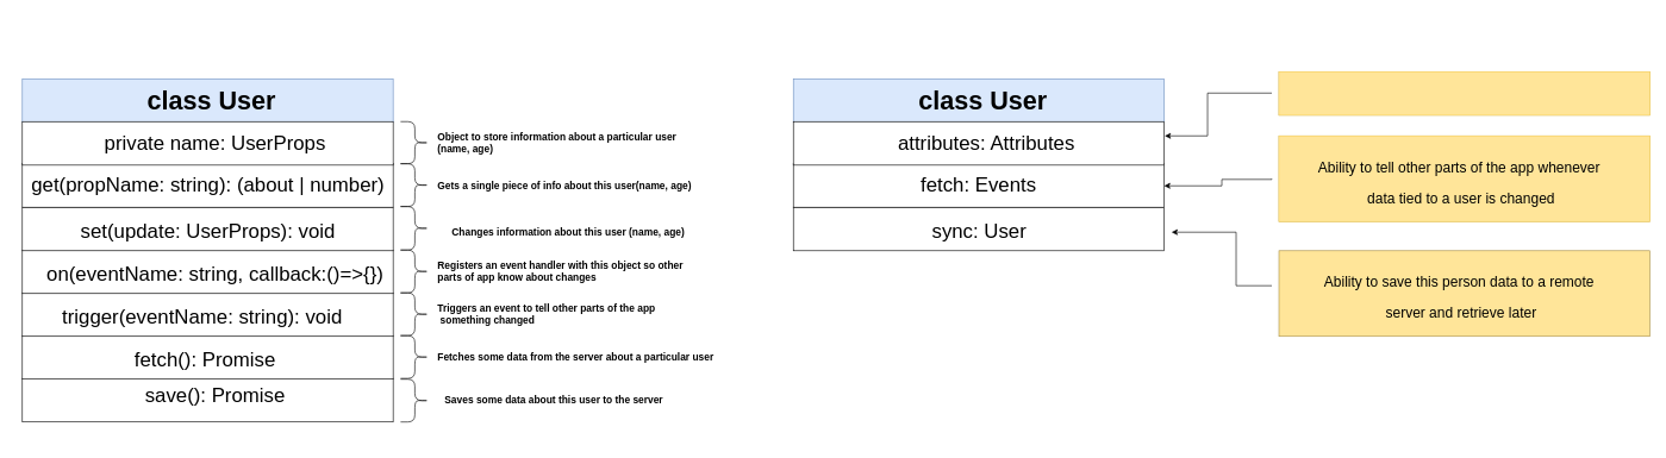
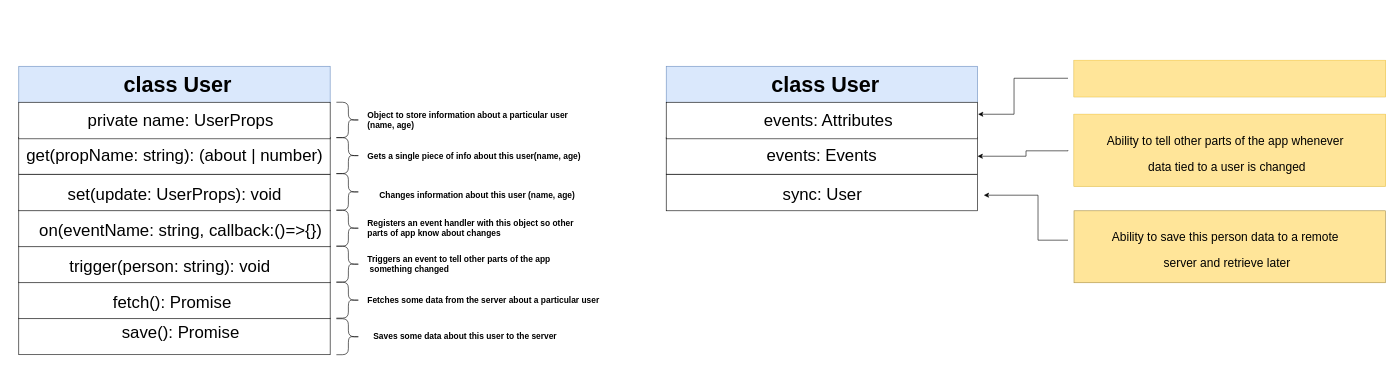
  <mxCell id="0" />
  <mxCell id="1" parent="0" />
  <mxCell id="2" value="&lt;b style=&quot;font-size: 14px;&quot;&gt;Gets a single piece of info about this user(name, age)&lt;/b&gt;" style="text;html=1;resizable=0;autosize=1;align=left;verticalAlign=middle;points=[];fillColor=none;strokeColor=none;rounded=0;labelBackgroundColor=none;fontFamily=Helvetica;fontSize=14;" parent="1" vertex="1"><mxGeometry x="610" y="245" width="380" height="30" as="geometry" /></mxCell>
  <mxCell id="3" value="" style="group" parent="1" vertex="1" connectable="0"><mxGeometry x="20" y="20" width="1000" height="600" as="geometry" /></mxCell>
  <mxCell id="4" value="" style="group" parent="3" vertex="1" connectable="0"><mxGeometry x="10.38" y="500" width="529.62" height="71" as="geometry" /></mxCell>
  <mxCell id="5" value="" style="rounded=0;whiteSpace=wrap;html=1;labelBackgroundColor=#99CCFF;fontSize=36;" parent="4" vertex="1"><mxGeometry y="10" width="519.229" height="61" as="geometry" /></mxCell>
  <mxCell id="6" value="&lt;span style=&quot;&quot;&gt;&lt;font style=&quot;font-size: 28px;&quot;&gt;save(): Promise&lt;/font&gt;&lt;/span&gt;" style="text;html=1;resizable=0;autosize=1;align=center;verticalAlign=middle;points=[];rounded=0;labelBackgroundColor=none;fontSize=36;strokeWidth=0;" parent="4" vertex="1"><mxGeometry x="159.624" y="1" width="220" height="60" as="geometry" /></mxCell>
  <mxCell id="7" value="" style="group" parent="3" vertex="1" connectable="0"><mxGeometry x="10.38" y="440" width="519.23" height="61" as="geometry" /></mxCell>
  <mxCell id="8" value="" style="rounded=0;whiteSpace=wrap;html=1;labelBackgroundColor=#99CCFF;fontSize=36;" parent="7" vertex="1"><mxGeometry y="10" width="519.23" height="61" as="geometry" /></mxCell>
  <mxCell id="9" value="&lt;span style=&quot;&quot;&gt;&lt;font style=&quot;font-size: 28px;&quot;&gt;fetch(): Promise&lt;/font&gt;&lt;/span&gt;" style="text;html=1;resizable=0;autosize=1;align=center;verticalAlign=middle;points=[];rounded=0;labelBackgroundColor=none;fontSize=36;strokeWidth=0;" parent="7" vertex="1"><mxGeometry x="145.384" y="10" width="220" height="60" as="geometry" /></mxCell>
  <mxCell id="10" value="" style="group" parent="3" vertex="1" connectable="0"><mxGeometry x="10.38" y="390" width="519.23" height="61" as="geometry" /></mxCell>
  <mxCell id="11" value="" style="rounded=0;whiteSpace=wrap;html=1;labelBackgroundColor=#99CCFF;fontSize=36;" parent="10" vertex="1"><mxGeometry width="519.23" height="61.0" as="geometry" /></mxCell>
- <mxCell id="12" value="&lt;span style=&quot;&quot;&gt;&lt;font style=&quot;font-size: 28px;&quot;&gt;trigger(eventName: string): void&lt;/font&gt;&lt;/span&gt;" style="text;html=1;resizable=0;autosize=1;align=center;verticalAlign=middle;points=[];rounded=0;labelBackgroundColor=none;fontSize=36;strokeWidth=0;" parent="10" vertex="1"><mxGeometry x="41.538" width="420" height="60" as="geometry" /></mxCell>
+ <mxCell id="12" value="&lt;span style=&quot;&quot;&gt;&lt;font style=&quot;font-size: 28px;&quot;&gt;trigger(person: string): void&lt;/font&gt;&lt;/span&gt;" style="text;html=1;resizable=0;autosize=1;align=center;verticalAlign=middle;points=[];rounded=0;labelBackgroundColor=none;fontSize=36;strokeWidth=0;" parent="10" vertex="1"><mxGeometry x="41.538" width="420" height="60" as="geometry" /></mxCell>
  <mxCell id="13" value="" style="group" parent="3" vertex="1" connectable="0"><mxGeometry x="10.38" y="330" width="519.23" height="61" as="geometry" /></mxCell>
  <mxCell id="14" value="" style="rounded=0;whiteSpace=wrap;html=1;labelBackgroundColor=#99CCFF;fontSize=36;" parent="13" vertex="1"><mxGeometry y="-0.002" width="519.229" height="61" as="geometry" /></mxCell>
  <mxCell id="15" value="&lt;span style=&quot;&quot;&gt;&lt;font style=&quot;font-size: 28px;&quot;&gt;on(eventName: string, callback:()=&amp;gt;{})&lt;/font&gt;&lt;/span&gt;" style="text;html=1;resizable=0;autosize=1;align=center;verticalAlign=middle;points=[];rounded=0;labelBackgroundColor=none;fontSize=36;strokeWidth=0;" parent="13" vertex="1"><mxGeometry x="19.23" y="-0.006" width="500" height="60" as="geometry" /></mxCell>
  <mxCell id="16" value="" style="group" parent="3" vertex="1" connectable="0"><mxGeometry x="10.38" y="270" width="529.62" height="61" as="geometry" /></mxCell>
  <mxCell id="17" value="" style="rounded=0;whiteSpace=wrap;html=1;labelBackgroundColor=#99CCFF;fontSize=36;" parent="16" vertex="1"><mxGeometry width="519.23" height="61" as="geometry" /></mxCell>
  <mxCell id="18" value="&lt;span style=&quot;&quot;&gt;&lt;font style=&quot;font-size: 28px; line-height: 0.4;&quot;&gt;set(update: UserProps): void&lt;/font&gt;&lt;/span&gt;" style="text;html=1;resizable=0;autosize=1;align=center;verticalAlign=middle;points=[];rounded=0;labelBackgroundColor=none;fontSize=36;strokeWidth=0;" parent="16" vertex="1"><mxGeometry x="69.618" y="-3.112e-7" width="380" height="60" as="geometry" /></mxCell>
  <mxCell id="19" value="" style="group" parent="16" vertex="1" connectable="0"><mxGeometry x="-10.38" y="-61" width="540" height="61" as="geometry" /></mxCell>
  <mxCell id="20" value="" style="rounded=0;whiteSpace=wrap;html=1;labelBackgroundColor=#99CCFF;fontSize=36;" parent="19" vertex="1"><mxGeometry x="10.385" width="519.231" height="61" as="geometry" /></mxCell>
  <mxCell id="21" value="&lt;span style=&quot;&quot;&gt;&lt;font style=&quot;font-size: 28px;&quot;&gt;get(propName: string): (about | number)&lt;/font&gt;&lt;/span&gt;" style="text;html=1;resizable=0;autosize=1;align=center;verticalAlign=middle;points=[];rounded=0;labelBackgroundColor=none;fontSize=36;strokeWidth=0;" parent="19" vertex="1"><mxGeometry x="9.62" y="-3.94" width="520" height="60" as="geometry" /></mxCell>
  <mxCell id="22" value="" style="group" parent="3" vertex="1" connectable="0"><mxGeometry x="10.385" y="90" width="519.231" height="61" as="geometry" /></mxCell>
  <mxCell id="23" value="" style="rounded=0;whiteSpace=wrap;html=1;labelBackgroundColor=#99CCFF;fontSize=36;fillColor=#dae8fc;strokeColor=#6c8ebf;" parent="22" vertex="1"><mxGeometry width="519.231" height="61" as="geometry" /></mxCell>
  <mxCell id="24" value="&lt;font style=&quot;font-size: 36px;&quot;&gt;&lt;b&gt;class User&lt;/b&gt;&lt;/font&gt;" style="text;html=1;resizable=0;autosize=1;align=center;verticalAlign=middle;points=[];fillColor=none;strokeColor=none;rounded=0;" parent="22" vertex="1"><mxGeometry x="164.809" width="200" height="60" as="geometry" /></mxCell>
  <mxCell id="25" value="" style="shape=curlyBracket;whiteSpace=wrap;html=1;rounded=1;flipH=1;labelBackgroundColor=none;fontSize=28;strokeWidth=1;" parent="3" vertex="1"><mxGeometry x="540" y="450" width="40" height="60" as="geometry" /></mxCell>
  <mxCell id="26" value="" style="shape=curlyBracket;whiteSpace=wrap;html=1;rounded=1;flipH=1;labelBackgroundColor=none;fontSize=28;strokeWidth=1;" parent="3" vertex="1"><mxGeometry x="540" y="511" width="40" height="60" as="geometry" /></mxCell>
  <mxCell id="27" value="" style="shape=curlyBracket;whiteSpace=wrap;html=1;rounded=1;flipH=1;labelBackgroundColor=none;fontSize=28;strokeWidth=1;spacing=1;" parent="3" vertex="1"><mxGeometry x="540" y="390" width="40" height="60" as="geometry" /></mxCell>
  <mxCell id="28" value="" style="shape=curlyBracket;whiteSpace=wrap;html=1;rounded=1;flipH=1;labelBackgroundColor=none;fontSize=28;strokeWidth=1;" parent="3" vertex="1"><mxGeometry x="540" y="330" width="40" height="60" as="geometry" /></mxCell>
  <mxCell id="29" value="" style="shape=curlyBracket;whiteSpace=wrap;html=1;rounded=1;flipH=1;labelBackgroundColor=none;fontSize=28;strokeWidth=1;" parent="3" vertex="1"><mxGeometry x="540" y="269" width="40" height="61" as="geometry" /></mxCell>
  <mxCell id="30" value="" style="shape=curlyBracket;whiteSpace=wrap;html=1;rounded=1;flipH=1;labelBackgroundColor=none;fontSize=28;strokeWidth=1;" parent="3" vertex="1"><mxGeometry x="540" y="209" width="40" height="60" as="geometry" /></mxCell>
  <mxCell id="31" value="" style="shape=curlyBracket;whiteSpace=wrap;html=1;rounded=1;flipH=1;labelBackgroundColor=none;fontSize=28;strokeWidth=1;" parent="3" vertex="1"><mxGeometry x="540" y="150" width="40" height="59" as="geometry" /></mxCell>
  <mxCell id="32" value="" style="group" parent="3" vertex="1" connectable="0"><mxGeometry x="10.38" y="150" width="519.23" height="61" as="geometry" /></mxCell>
  <mxCell id="33" value="" style="rounded=0;whiteSpace=wrap;html=1;labelBackgroundColor=#99CCFF;fontSize=36;" parent="32" vertex="1"><mxGeometry y="0.002" width="519.23" height="61" as="geometry" /></mxCell>
  <mxCell id="34" value="&lt;span style=&quot;&quot;&gt;&lt;font style=&quot;font-size: 28px;&quot;&gt;private name: UserProps&lt;/font&gt;&lt;/span&gt;" style="text;html=1;resizable=0;autosize=1;align=center;verticalAlign=middle;points=[];rounded=0;labelBackgroundColor=none;fontSize=36;strokeWidth=0;" parent="32" vertex="1"><mxGeometry x="109.621" y="-3" width="320" height="60" as="geometry" /></mxCell>
  <mxCell id="35" value="&lt;b style=&quot;font-size: 14px;&quot;&gt;Registers an event handler with this object so other&lt;br&gt;parts of app know about changes&lt;/b&gt;" style="text;html=1;resizable=0;autosize=1;align=left;verticalAlign=middle;points=[];fillColor=none;strokeColor=none;rounded=0;labelBackgroundColor=none;fontFamily=Helvetica;fontSize=14;" parent="3" vertex="1"><mxGeometry x="590" y="335" width="370" height="50" as="geometry" /></mxCell>
  <mxCell id="36" value="&lt;b style=&quot;font-size: 14px;&quot;&gt;Changes information about this user (name, age)&lt;/b&gt;" style="text;html=1;resizable=0;autosize=1;align=left;verticalAlign=middle;points=[];fillColor=none;strokeColor=none;rounded=0;labelBackgroundColor=none;fontFamily=Helvetica;fontSize=14;" parent="3" vertex="1"><mxGeometry x="610" y="290" width="350" height="30" as="geometry" /></mxCell>
  <mxCell id="37" value="&lt;span style=&quot;font-size: 14px;&quot;&gt;&lt;font style=&quot;font-size: 14px; line-height: 0.9;&quot;&gt;&lt;b style=&quot;font-size: 14px;&quot;&gt;Object to store information about a particular user &lt;br style=&quot;font-size: 14px;&quot;&gt;(name, age)&lt;/b&gt;&lt;/font&gt;&lt;/span&gt;" style="text;html=1;resizable=0;autosize=1;align=left;verticalAlign=middle;points=[];rounded=0;labelBackgroundColor=none;fontSize=14;strokeWidth=0;resizeWidth=1;spacing=2;textDirection=ltr;horizontal=1;" parent="3" vertex="1"><mxGeometry x="590" y="154.5" width="360" height="50" as="geometry" /></mxCell>
  <mxCell id="38" value="&lt;b style=&quot;font-size: 14px;&quot;&gt;Triggers an event to tell other parts of the app&lt;br&gt;&amp;nbsp;something changed&lt;/b&gt;" style="text;html=1;resizable=0;autosize=1;align=left;verticalAlign=middle;points=[];fillColor=none;strokeColor=none;rounded=0;labelBackgroundColor=none;fontFamily=Helvetica;fontSize=14;" parent="3" vertex="1"><mxGeometry x="590" y="395" width="330" height="50" as="geometry" /></mxCell>
  <mxCell id="39" value="&lt;b style=&quot;font-size: 14px;&quot;&gt;Fetches some data from the server about a particular user&lt;/b&gt;" style="text;html=1;resizable=0;autosize=1;align=left;verticalAlign=middle;points=[];fillColor=none;strokeColor=none;rounded=0;labelBackgroundColor=none;fontFamily=Helvetica;fontSize=14;" parent="3" vertex="1"><mxGeometry x="590" y="465" width="410" height="30" as="geometry" /></mxCell>
  <mxCell id="40" value="&lt;b style=&quot;font-size: 14px;&quot;&gt;Saves some data about this user to the server&lt;/b&gt;" style="text;html=1;resizable=0;autosize=1;align=left;verticalAlign=middle;points=[];fillColor=none;strokeColor=none;rounded=0;labelBackgroundColor=none;fontFamily=Helvetica;fontSize=14;" parent="3" vertex="1"><mxGeometry x="600" y="526" width="330" height="30" as="geometry" /></mxCell>
  <mxCell id="41" value="" style="group;fillColor=#fff2cc;strokeColor=#A88F44;" vertex="1" connectable="0" parent="1"><mxGeometry x="1790" y="100" width="519.23" height="61" as="geometry" /></mxCell>
  <mxCell id="42" value="" style="rounded=0;whiteSpace=wrap;html=1;labelBackgroundColor=#99CCFF;fontSize=36;fillColor=#FFE599;strokeColor=#FFD966;" vertex="1" parent="41"><mxGeometry width="519.23" height="61.0" as="geometry" /></mxCell>
  <mxCell id="43" value="" style="group" vertex="1" connectable="0" parent="1"><mxGeometry x="1110" y="290" width="529.62" height="61" as="geometry" /></mxCell>
  <mxCell id="44" value="" style="rounded=0;whiteSpace=wrap;html=1;labelBackgroundColor=#99CCFF;fontSize=36;" vertex="1" parent="43"><mxGeometry width="519.23" height="61" as="geometry" /></mxCell>
  <mxCell id="45" value="&lt;span style=&quot;&quot;&gt;&lt;font style=&quot;font-size: 28px; line-height: 0.4;&quot;&gt;sync: User&lt;/font&gt;&lt;/span&gt;" style="text;html=1;resizable=0;autosize=1;align=center;verticalAlign=middle;points=[];rounded=0;labelBackgroundColor=none;fontSize=36;strokeWidth=0;" vertex="1" parent="43"><mxGeometry x="179.618" y="-3.112e-7" width="160" height="60" as="geometry" /></mxCell>
  <mxCell id="46" value="" style="group" vertex="1" connectable="0" parent="43"><mxGeometry x="-10.38" y="-61" width="540" height="61" as="geometry" /></mxCell>
  <mxCell id="47" value="" style="rounded=0;whiteSpace=wrap;html=1;labelBackgroundColor=#99CCFF;fontSize=36;" vertex="1" parent="46"><mxGeometry x="10.385" width="519.231" height="61" as="geometry" /></mxCell>
- <mxCell id="48" value="&lt;span style=&quot;&quot;&gt;&lt;font style=&quot;font-size: 28px;&quot;&gt;fetch: Events&lt;/font&gt;&lt;/span&gt;" style="text;html=1;resizable=0;autosize=1;align=center;verticalAlign=middle;points=[];rounded=0;labelBackgroundColor=none;fontSize=36;strokeWidth=0;" vertex="1" parent="46"><mxGeometry x="164.62" y="-3.94" width="210" height="60" as="geometry" /></mxCell>
+ <mxCell id="48" value="&lt;span style=&quot;&quot;&gt;&lt;font style=&quot;font-size: 28px;&quot;&gt;events: Events&lt;/font&gt;&lt;/span&gt;" style="text;html=1;resizable=0;autosize=1;align=center;verticalAlign=middle;points=[];rounded=0;labelBackgroundColor=none;fontSize=36;strokeWidth=0;" vertex="1" parent="46"><mxGeometry x="164.62" y="-3.94" width="210" height="60" as="geometry" /></mxCell>
  <mxCell id="49" value="" style="group" vertex="1" connectable="0" parent="1"><mxGeometry x="1110.005" y="110" width="519.231" height="61" as="geometry" /></mxCell>
  <mxCell id="50" value="" style="rounded=0;whiteSpace=wrap;html=1;labelBackgroundColor=#99CCFF;fontSize=36;fillColor=#dae8fc;strokeColor=#6c8ebf;" vertex="1" parent="49"><mxGeometry width="519.231" height="61" as="geometry" /></mxCell>
  <mxCell id="51" value="&lt;font style=&quot;font-size: 36px;&quot;&gt;&lt;b&gt;class User&lt;/b&gt;&lt;/font&gt;" style="text;html=1;resizable=0;autosize=1;align=center;verticalAlign=middle;points=[];fillColor=none;strokeColor=none;rounded=0;" vertex="1" parent="49"><mxGeometry x="164.809" width="200" height="60" as="geometry" /></mxCell>
  <mxCell id="52" value="" style="group" vertex="1" connectable="0" parent="1"><mxGeometry x="1110" y="170" width="519.23" height="61" as="geometry" /></mxCell>
  <mxCell id="53" value="" style="rounded=0;whiteSpace=wrap;html=1;labelBackgroundColor=#99CCFF;fontSize=36;" vertex="1" parent="52"><mxGeometry y="0.002" width="519.23" height="61" as="geometry" /></mxCell>
- <mxCell id="54" value="&lt;span style=&quot;&quot;&gt;&lt;font style=&quot;font-size: 28px;&quot;&gt;attributes: Attributes&lt;/font&gt;&lt;/span&gt;" style="text;html=1;resizable=0;autosize=1;align=center;verticalAlign=middle;points=[];rounded=0;labelBackgroundColor=none;fontSize=36;strokeWidth=0;" vertex="1" parent="52"><mxGeometry x="134.621" y="-3" width="270" height="60" as="geometry" /></mxCell>
+ <mxCell id="54" value="&lt;span style=&quot;&quot;&gt;&lt;font style=&quot;font-size: 28px;&quot;&gt;events: Attributes&lt;/font&gt;&lt;/span&gt;" style="text;html=1;resizable=0;autosize=1;align=center;verticalAlign=middle;points=[];rounded=0;labelBackgroundColor=none;fontSize=36;strokeWidth=0;" vertex="1" parent="52"><mxGeometry x="134.621" y="-3" width="270" height="60" as="geometry" /></mxCell>
  <mxCell id="55" value="" style="edgeStyle=orthogonalEdgeStyle;rounded=0;orthogonalLoop=1;jettySize=auto;html=1;fontSize=20;" edge="1" parent="1"><mxGeometry relative="1" as="geometry"><mxPoint x="1780" y="130" as="sourcePoint" /><mxPoint x="1630" y="190" as="targetPoint" /><Array as="points"><mxPoint x="1690" y="130" /><mxPoint x="1690" y="190" /></Array></mxGeometry></mxCell>
  <mxCell id="56" value="" style="group;fillColor=#fff2cc;strokeColor=#A88F44;" vertex="1" connectable="0" parent="1"><mxGeometry x="1790" y="190" width="519.23" height="120" as="geometry" /></mxCell>
  <mxCell id="57" value="" style="rounded=0;whiteSpace=wrap;html=1;labelBackgroundColor=#99CCFF;fontSize=36;fillColor=#FFE599;strokeColor=#FFD966;" vertex="1" parent="56"><mxGeometry width="519.23" height="120" as="geometry" /></mxCell>
  <mxCell id="58" value="&lt;span style=&quot;&quot;&gt;&lt;font style=&quot;font-size: 20px;&quot;&gt;Ability to tell other parts of the app whenever&lt;br&gt;&amp;nbsp;data tied to a user is changed&lt;/font&gt;&lt;/span&gt;" style="text;html=1;resizable=0;autosize=1;align=center;verticalAlign=middle;points=[];rounded=0;labelBackgroundColor=none;fontSize=36;strokeWidth=0;" vertex="1" parent="56"><mxGeometry x="41.538" y="10.003" width="420" height="100" as="geometry" /></mxCell>
  <mxCell id="59" value="" style="edgeStyle=orthogonalEdgeStyle;rounded=0;orthogonalLoop=1;jettySize=auto;html=1;fontSize=20;" edge="1" parent="1"><mxGeometry relative="1" as="geometry"><mxPoint x="1780" y="250" as="sourcePoint" /><mxPoint x="1629.24" y="260" as="targetPoint" /><Array as="points"><mxPoint x="1710" y="251" /><mxPoint x="1710" y="260" /></Array></mxGeometry></mxCell>
  <mxCell id="60" value="" style="group;fillColor=#FFE599;strokeColor=#A88F44;" vertex="1" connectable="0" parent="1"><mxGeometry x="1790" y="351" width="519.23" height="120" as="geometry" /></mxCell>
  <mxCell id="61" value="&lt;span style=&quot;&quot;&gt;&lt;font style=&quot;font-size: 20px;&quot;&gt;Ability to save this person data to a remote&lt;br&gt;&amp;nbsp;server and retrieve later&lt;/font&gt;&lt;/span&gt;" style="text;html=1;resizable=0;autosize=1;align=center;verticalAlign=middle;points=[];rounded=0;labelBackgroundColor=none;fontSize=36;strokeWidth=0;" vertex="1" parent="60"><mxGeometry x="51.538" y="10" width="400" height="100" as="geometry" /></mxCell>
  <mxCell id="62" value="" style="edgeStyle=orthogonalEdgeStyle;rounded=0;orthogonalLoop=1;jettySize=auto;html=1;fontSize=20;" edge="1" parent="1"><mxGeometry relative="1" as="geometry"><mxPoint x="1780" y="400" as="sourcePoint" /><mxPoint x="1639.62" y="325" as="targetPoint" /><Array as="points"><mxPoint x="1730" y="400" /><mxPoint x="1730" y="325" /></Array></mxGeometry></mxCell>
